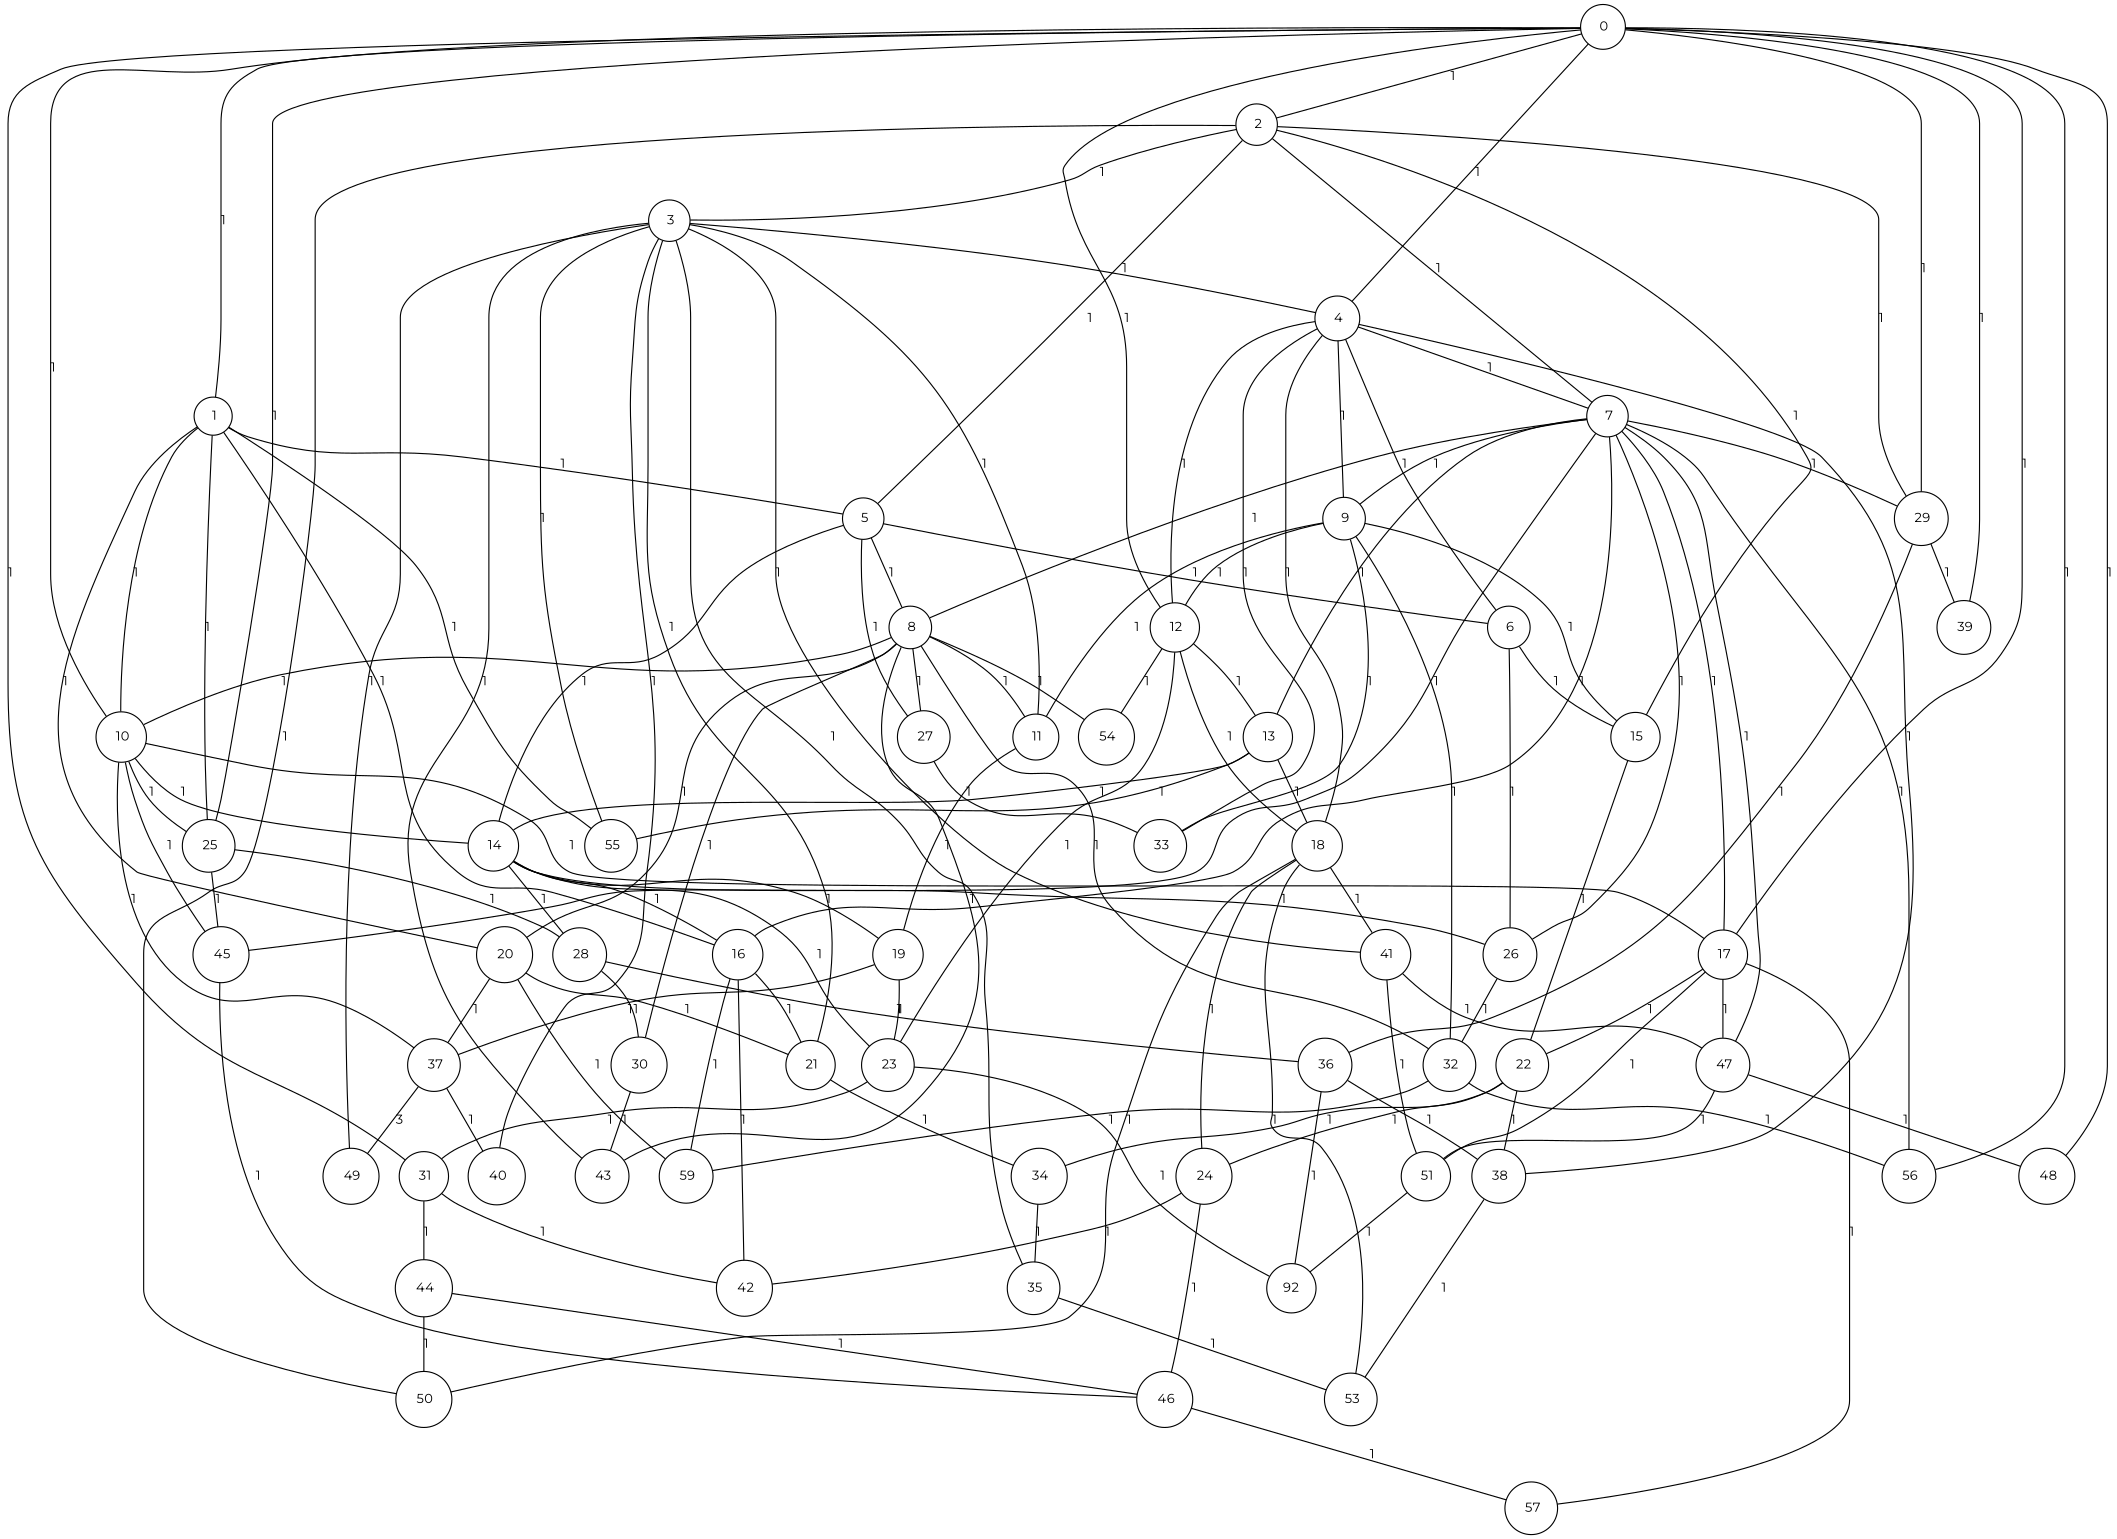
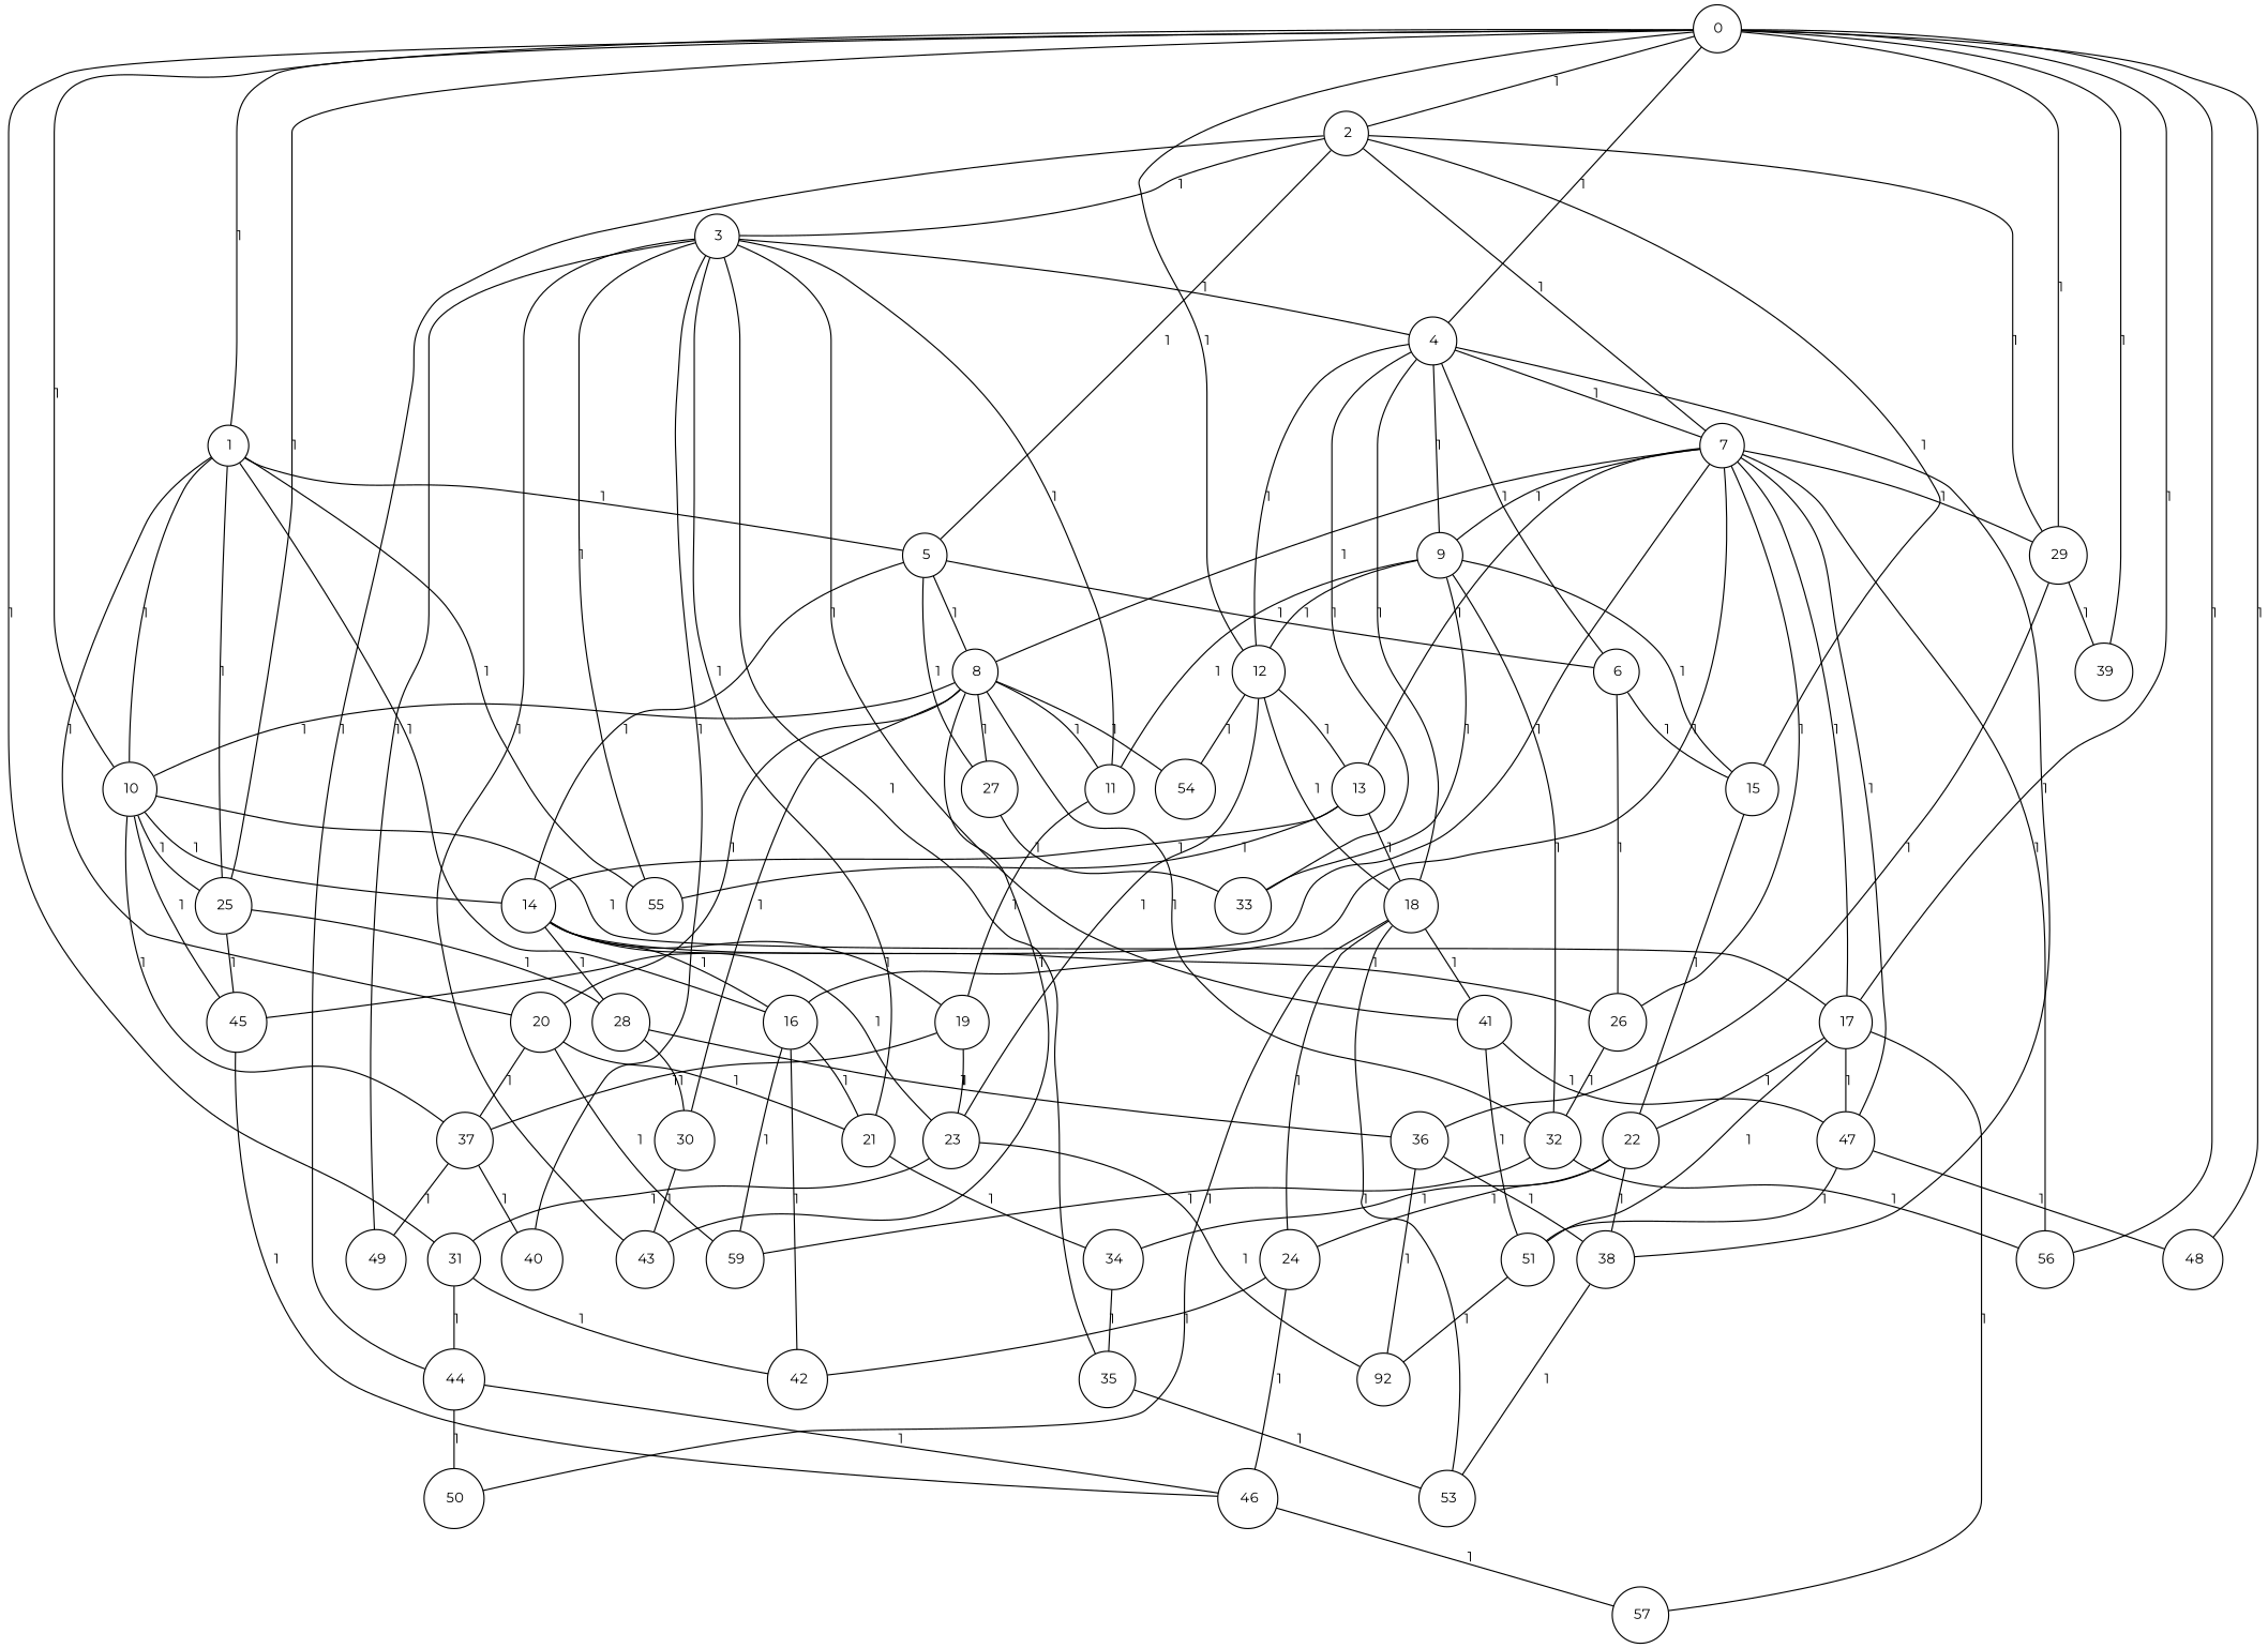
  graph {
    fixedsize="true;"
    fontname=Montserrat
    node [color=black fontname=Montserrat fontsize=12 hight=.12 shape=circle]
    edge [fontname=Montserrat fontsize=12]
    n1 [label=" 0" width=.12]
    n2 [label=" 1" width=.12]
    n3 [label=" 2" width=.12]
    n4 [label=" 4" width=.12]
    n5 [label=" 10" width=.12]
    n6 [label=" 12" width=.12]
    n7 [label=" 17" width=.12]
    n8 [label=" 25" width=.12]
    n9 [label=" 29" width=.12]
    n10 [label=" 31" width=.12]
    n11 [label=" 39" width=.12]
    n12 [label=" 48" width=.12]
    n13 [label=" 56" width=.12]
    n14 [label=" 5" width=.12]
    n15 [label=" 16" width=.12]
    n16 [label=" 20" width=.12]
    n17 [label=" 55" width=.12]
    n18 [label=" 3" width=.12]
    n19 [label=" 7" width=.12]
    n20 [label=" 15" width=.12]
    n21 [label=" 44" width=.12]
    n22 [label=" 9" width=.12]
    n23 [label=" 6" width=.12]
    n24 [label=" 18" width=.12]
    n25 [label=" 33" width=.12]
    n26 [label=" 38" width=.12]
    n27 [label=" 8" width=.12]
    n28 [label=" 14" width=.12]
    n29 [label=" 27" width=.12]
    n30 [label=" 45" width=.12]
    n31 [label=" 37" width=.12]
    n32 [label=" 13" width=.12]
    n33 [label=" 54" width=.12]
    n34 [label=" 23" width=.12]
    n35 [label=" 47" width=.12]
    n36 [label=" 22" width=.12]
    n37 [label=" 51" width=.12]
    n38 [label=" 57" width=.12]
    n39 [label=" 28" width=.12]
    n40 [label=" 36" width=.12]
    n41 [label=" 42" width=.12]
    n42 [label=" 21" width=.12]
    n43 [label=" 59" width=.12]
    n44 [label=" 11" width=.12]
    n45 [label=" 35" width=.12]
    n46 [label=" 40" width=.12]
    n47 [label=" 41" width=.12]
    n48 [label=" 43" width=.12]
    n49 [label=" 49" width=.12]
    n50 [label=" 26" width=.12]
    n51 [label=" 50" width=.12]
    n52 [label=" 46" width=.12]
    n53 [label=" 32" width=.12]
    n54 [label=" 19" width=.12]
    n55 [label=" 34" width=.12]
    n56 [label=" 53" width=.12]
    n57 [label=" 24" width=.12]
    n58 [label=" 30" width=.12]
    n59 [label=92 width=.12]
    n1 -- n2 [label=1]
    n1 -- n3 [label=1]
    n1 -- n4 [label=1]
    n1 -- n5 [label=1]
    n1 -- n6 [label=1]
    n1 -- n7 [label=1]
    n1 -- n8 [label=1]
    n1 -- n9 [label=1]
    n1 -- n10 [label=1]
    n1 -- n11 [label=1]
    n1 -- n12 [label=1]
    n1 -- n13 [label=1]
    n2 -- n5 [label=1]
    n2 -- n8 [label=1]
    n2 -- n14 [label=1]
    n2 -- n15 [label=1]
    n2 -- n16 [label=1]
    n2 -- n17 [label=1]
    n3 -- n9 [label=1]
    n3 -- n14 [label=1]
    n3 -- n18 [label=1]
    n3 -- n19 [label=1]
    n3 -- n20 [label=1]
-   n3 -- n51 [label=1]
+   n3 -- n21 [label=1]
    n4 -- n6 [label=1]
    n4 -- n19 [label=1]
    n4 -- n22 [label=1]
    n4 -- n23 [label=1]
    n4 -- n24 [label=1]
    n4 -- n25 [label=1]
    n4 -- n26 [label=1]
    n5 -- n7 [label=1]
    n5 -- n8 [label=1]
    n5 -- n28 [label=1]
    n5 -- n30 [label=1]
    n5 -- n31 [label=1]
    n6 -- n24 [label=1]
    n6 -- n32 [label=1]
    n6 -- n33 [label=1]
    n6 -- n34 [label=1]
    n7 -- n35 [label=1]
    n7 -- n36 [label=1]
    n7 -- n37 [label=1]
    n7 -- n38 [label=1]
    n8 -- n30 [label=1]
    n8 -- n39 [label=1]
    n9 -- n11 [label=1]
    n9 -- n40 [label=1]
    n10 -- n21 [label=1]
    n10 -- n41 [label=1]
    n14 -- n23 [label=1]
    n14 -- n27 [label=1]
    n14 -- n28 [label=1]
    n14 -- n29 [label=1]
    n15 -- n41 [label=1]
    n15 -- n42 [label=1]
    n15 -- n43 [label=1]
    n16 -- n31 [label=1]
    n16 -- n42 [label=1]
    n16 -- n43 [label=1]
    n18 -- n4 [label=1]
    n18 -- n17 [label=1]
    n18 -- n42 [label=1]
    n18 -- n44 [label=1]
    n18 -- n45 [label=1]
    n18 -- n46 [label=1]
    n18 -- n47 [label=1]
    n18 -- n48 [label=1]
    n18 -- n49 [label=1]
    n19 -- n7 [label=1]
    n19 -- n9 [label=1]
    n19 -- n13 [label=1]
    n19 -- n15 [label=1]
    n19 -- n22 [label=1]
    n19 -- n27 [label=1]
    n19 -- n30 [label=1]
    n19 -- n32 [label=1]
    n19 -- n35 [label=1]
    n19 -- n50 [label=1]
    n20 -- n36 [label=1]
    n21 -- n51 [label=1]
    n21 -- n52 [label=1]
    n22 -- n6 [label=1]
    n22 -- n20 [label=1]
    n22 -- n25 [label=1]
    n22 -- n44 [label=1]
    n22 -- n53 [label=1]
    n23 -- n20 [label=1]
    n23 -- n50 [label=1]
    n24 -- n47 [label=1]
    n24 -- n51 [label=1]
    n24 -- n56 [label=1]
    n24 -- n57 [label=1]
    n26 -- n56 [label=1]
    n27 -- n5 [label=1]
    n27 -- n16 [label=1]
    n27 -- n29 [label=1]
    n27 -- n33 [label=1]
    n27 -- n44 [label=1]
    n27 -- n48 [label=1]
    n27 -- n53 [label=1]
    n27 -- n58 [label=1]
    n28 -- n15 [label=1]
    n28 -- n34 [label=1]
    n28 -- n39 [label=1]
    n28 -- n50 [label=1]
    n28 -- n54 [label=1]
    n29 -- n25 [label=1]
    n30 -- n52 [label=1]
    n31 -- n46 [label=1]
-   n31 -- n49 [label=3]
+   n31 -- n49 [label=1]
    n32 -- n17 [label=1]
    n32 -- n24 [label=1]
    n32 -- n28 [label=1]
    n34 -- n10 [label=1]
    n34 -- n59 [label=1]
    n35 -- n12 [label=1]
    n35 -- n37 [label=1]
    n36 -- n26 [label=1]
    n36 -- n55 [label=1]
    n36 -- n57 [label=1]
    n37 -- n59 [label=1]
    n39 -- n40 [label=1]
    n39 -- n58 [label=1]
    n40 -- n26 [label=1]
    n40 -- n59 [label=1]
    n42 -- n55 [label=1]
    n44 -- n54 [label=1]
    n45 -- n56 [label=1]
    n47 -- n35 [label=1]
    n47 -- n37 [label=1]
    n50 -- n53 [label=1]
    n52 -- n38 [label=1]
    n53 -- n13 [label=1]
    n53 -- n43 [label=1]
    n54 -- n31 [label=1]
    n54 -- n34 [label=1]
    n55 -- n45 [label=1]
    n57 -- n41 [label=1]
    n57 -- n52 [label=1]
    n58 -- n48 [label=1]
  }
